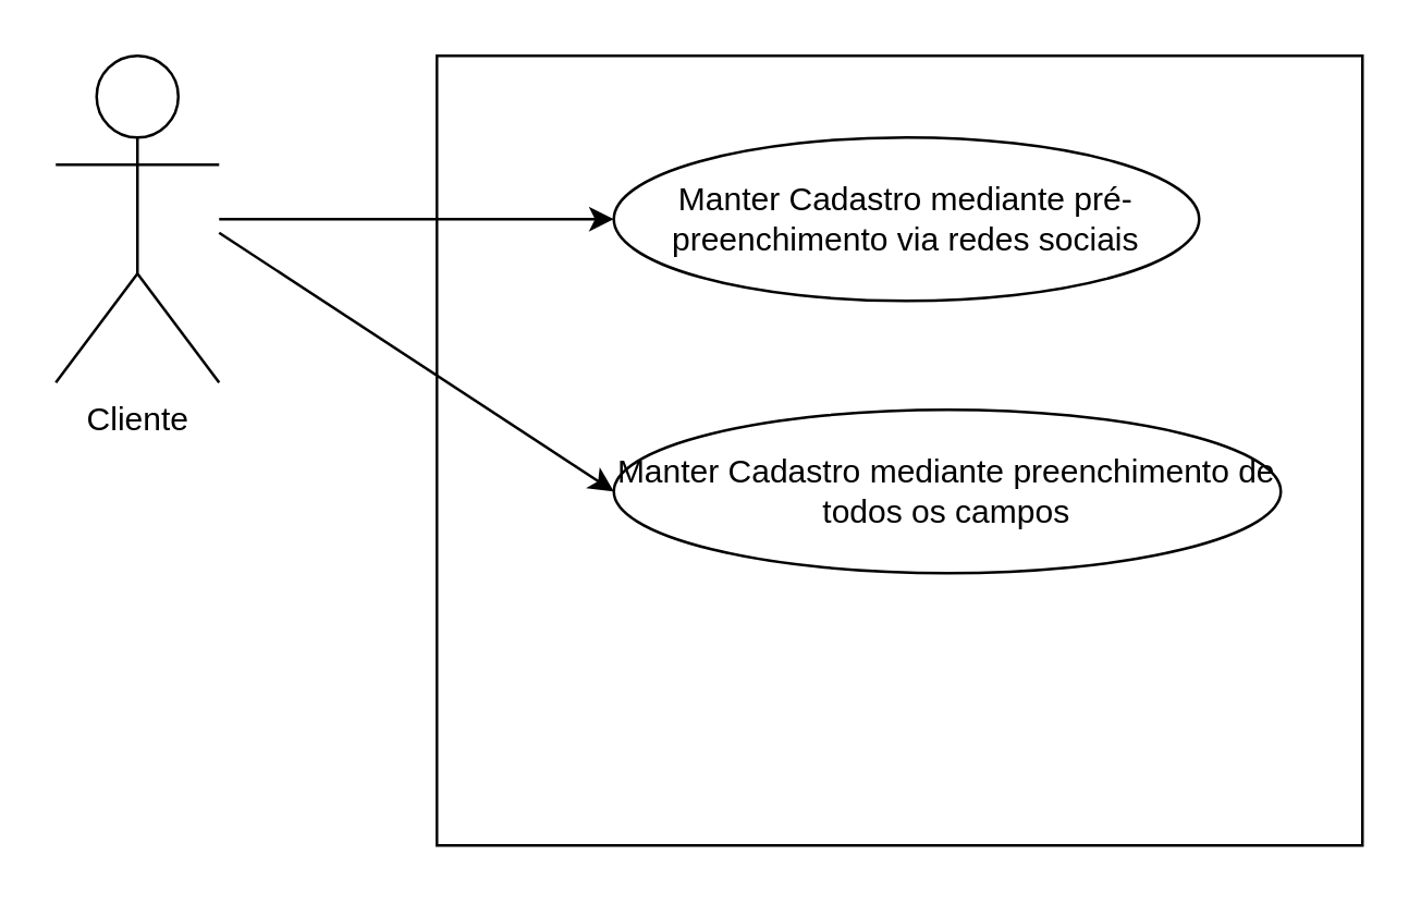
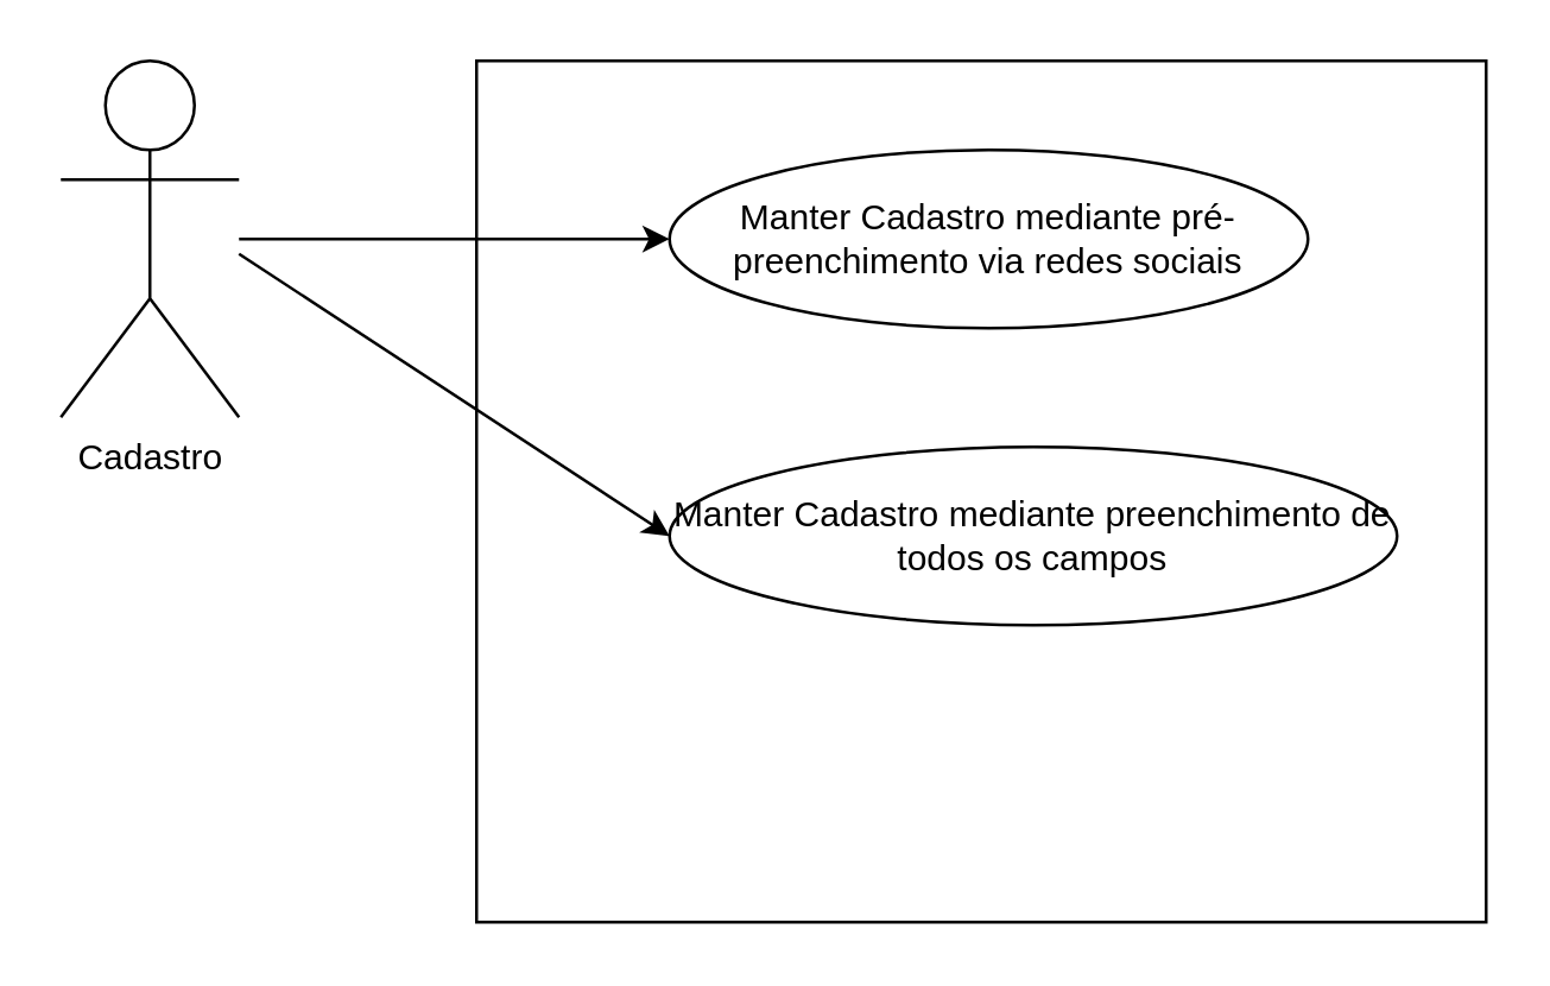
  <mxCell id="0" />
  <mxCell id="1" parent="0" />
  <mxCell id="2" value="" style="rounded=0;whiteSpace=wrap;html=1;" vertex="1" parent="1"><mxGeometry x="160" y="20" width="340" height="290" as="geometry" /></mxCell>
  <mxCell id="3" style="edgeStyle=orthogonalEdgeStyle;rounded=0;orthogonalLoop=1;jettySize=auto;html=1;" edge="1" parent="1" source="4" target="5"><mxGeometry relative="1" as="geometry" /></mxCell>
- <mxCell id="4" value="Cliente" style="shape=umlActor;verticalLabelPosition=bottom;labelBackgroundColor=#ffffff;verticalAlign=top;html=1;outlineConnect=0;" vertex="1" parent="1"><mxGeometry x="20" y="20" width="60" height="120" as="geometry" /></mxCell>
+ <mxCell id="4" value="Cadastro" style="shape=umlActor;verticalLabelPosition=bottom;labelBackgroundColor=#ffffff;verticalAlign=top;html=1;outlineConnect=0;" vertex="1" parent="1"><mxGeometry x="20" y="20" width="60" height="120" as="geometry" /></mxCell>
  <mxCell id="5" value="Manter Cadastro mediante pré-preenchimento via redes sociais" style="ellipse;whiteSpace=wrap;html=1;" vertex="1" parent="1"><mxGeometry x="225" y="50" width="215" height="60" as="geometry" /></mxCell>
  <mxCell id="6" value="Manter Cadastro mediante preenchimento de todos os campos" style="ellipse;whiteSpace=wrap;html=1;" vertex="1" parent="1"><mxGeometry x="225" y="150" width="245" height="60" as="geometry" /></mxCell>
  <mxCell id="7" value="" style="endArrow=classic;html=1;entryX=0;entryY=0.5;entryDx=0;entryDy=0;" edge="1" parent="1" target="6"><mxGeometry width="50" height="50" relative="1" as="geometry"><mxPoint x="80" y="85" as="sourcePoint" /><mxPoint x="150" y="135" as="targetPoint" /></mxGeometry></mxCell>
